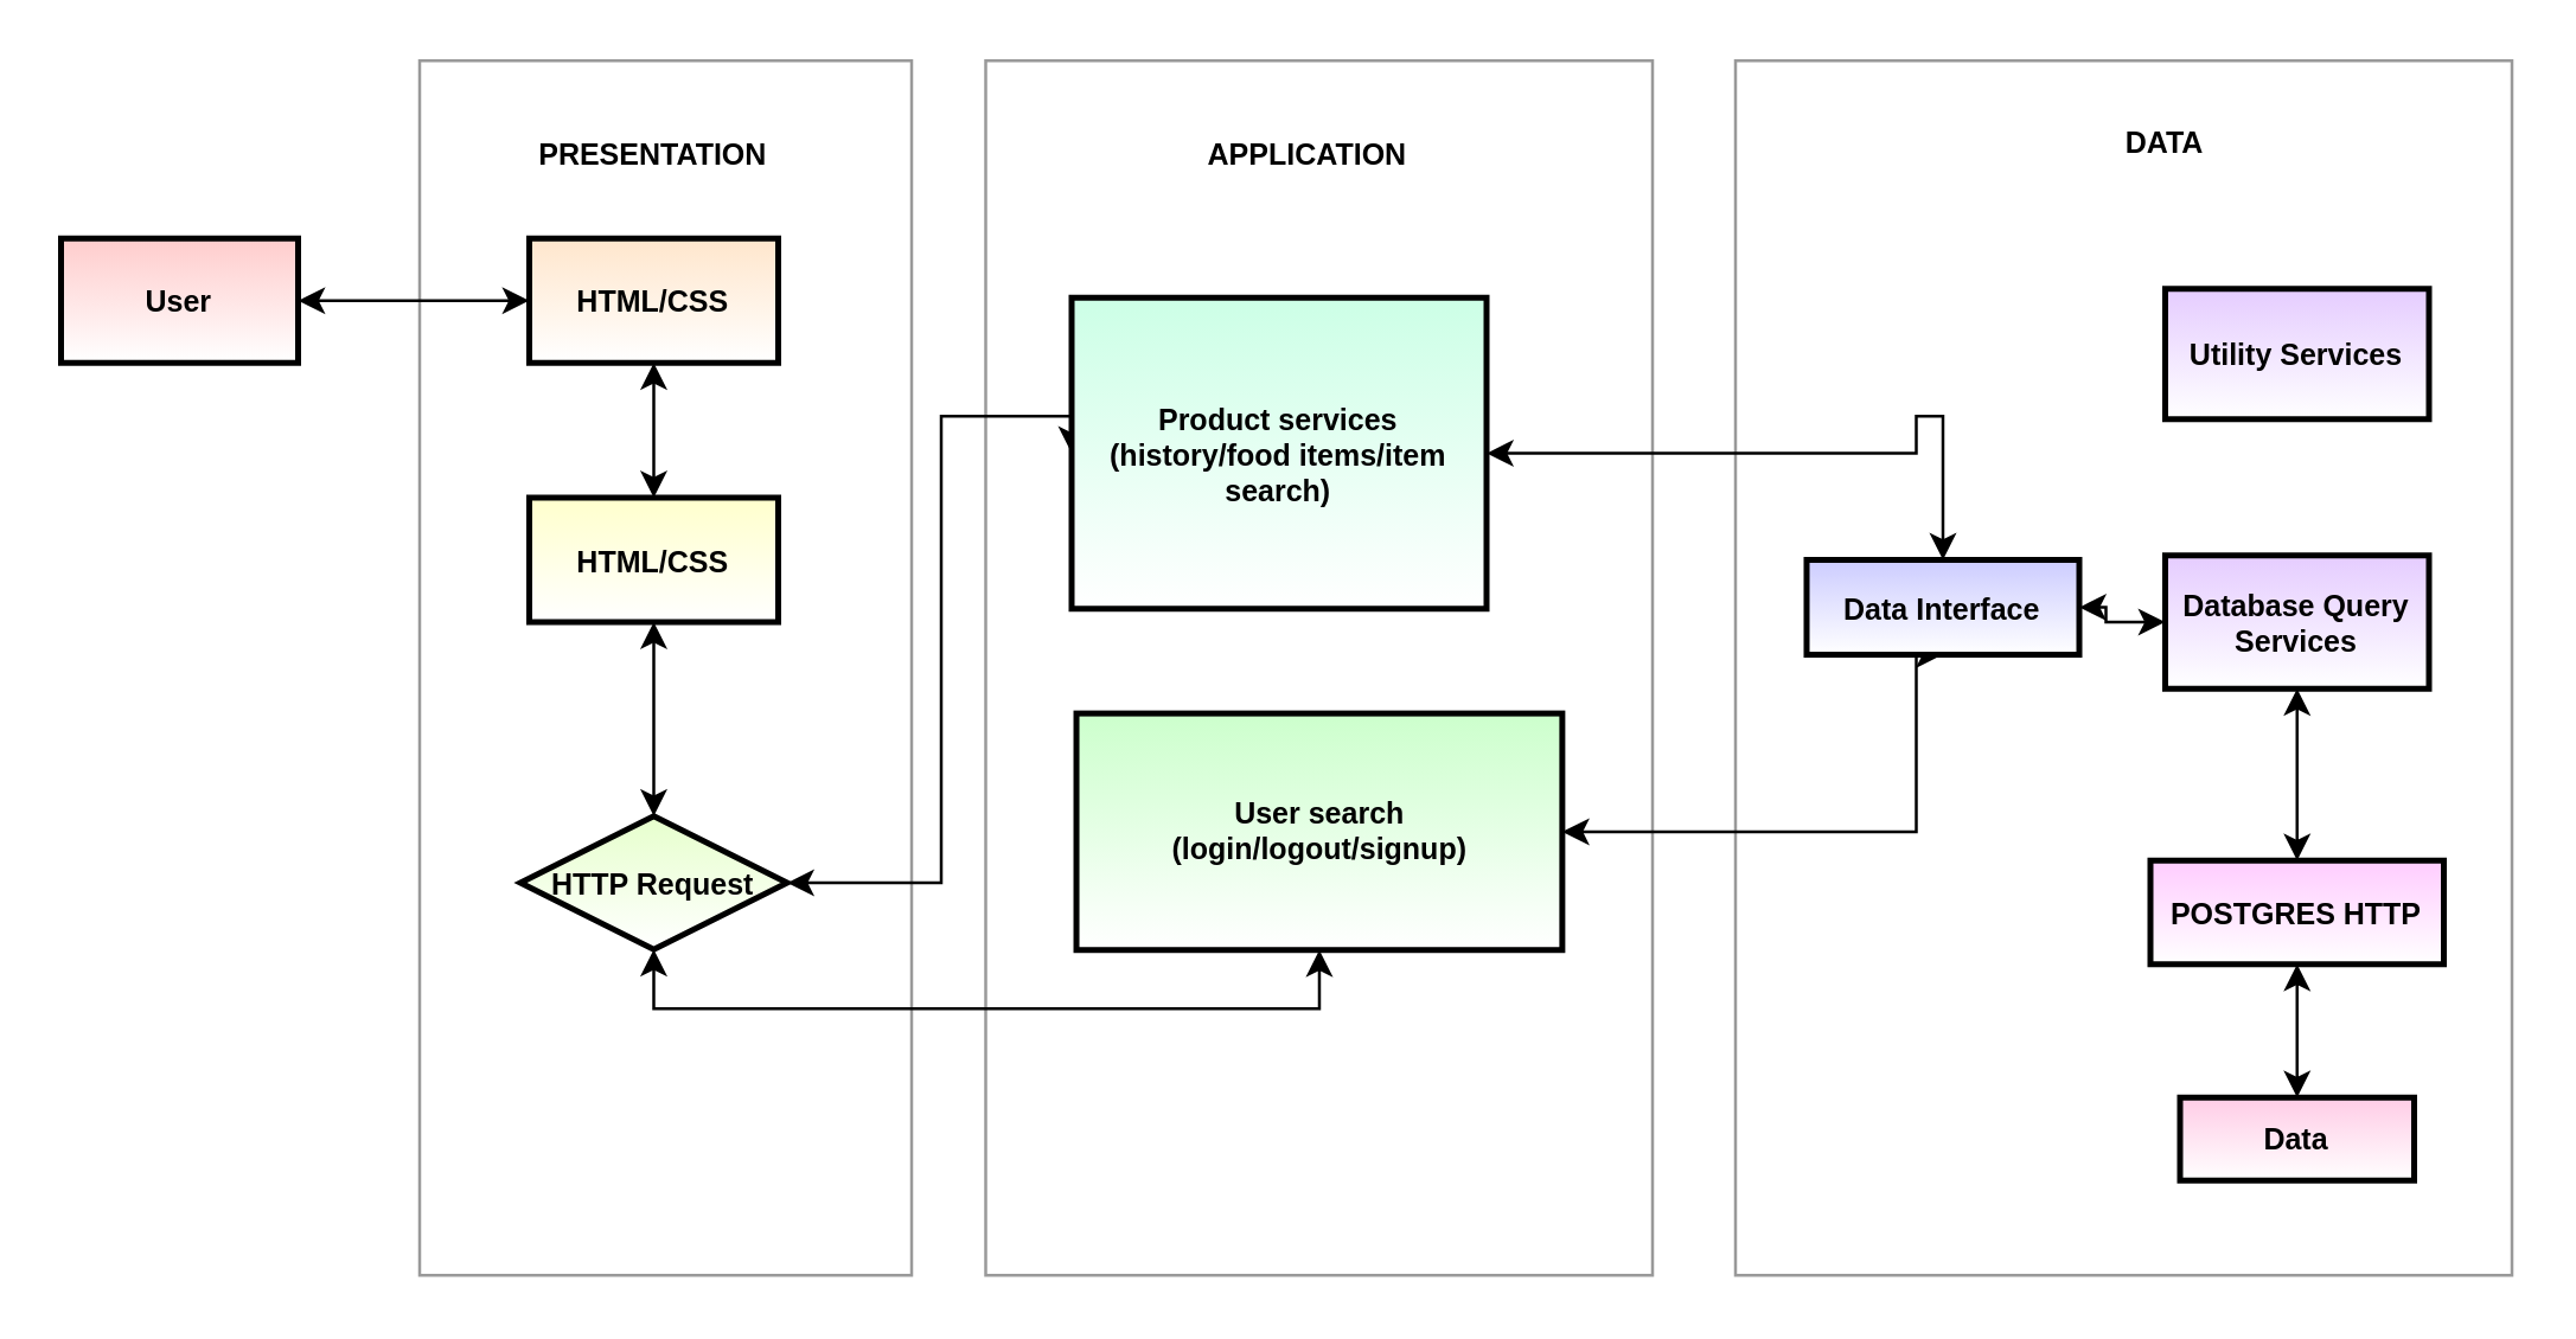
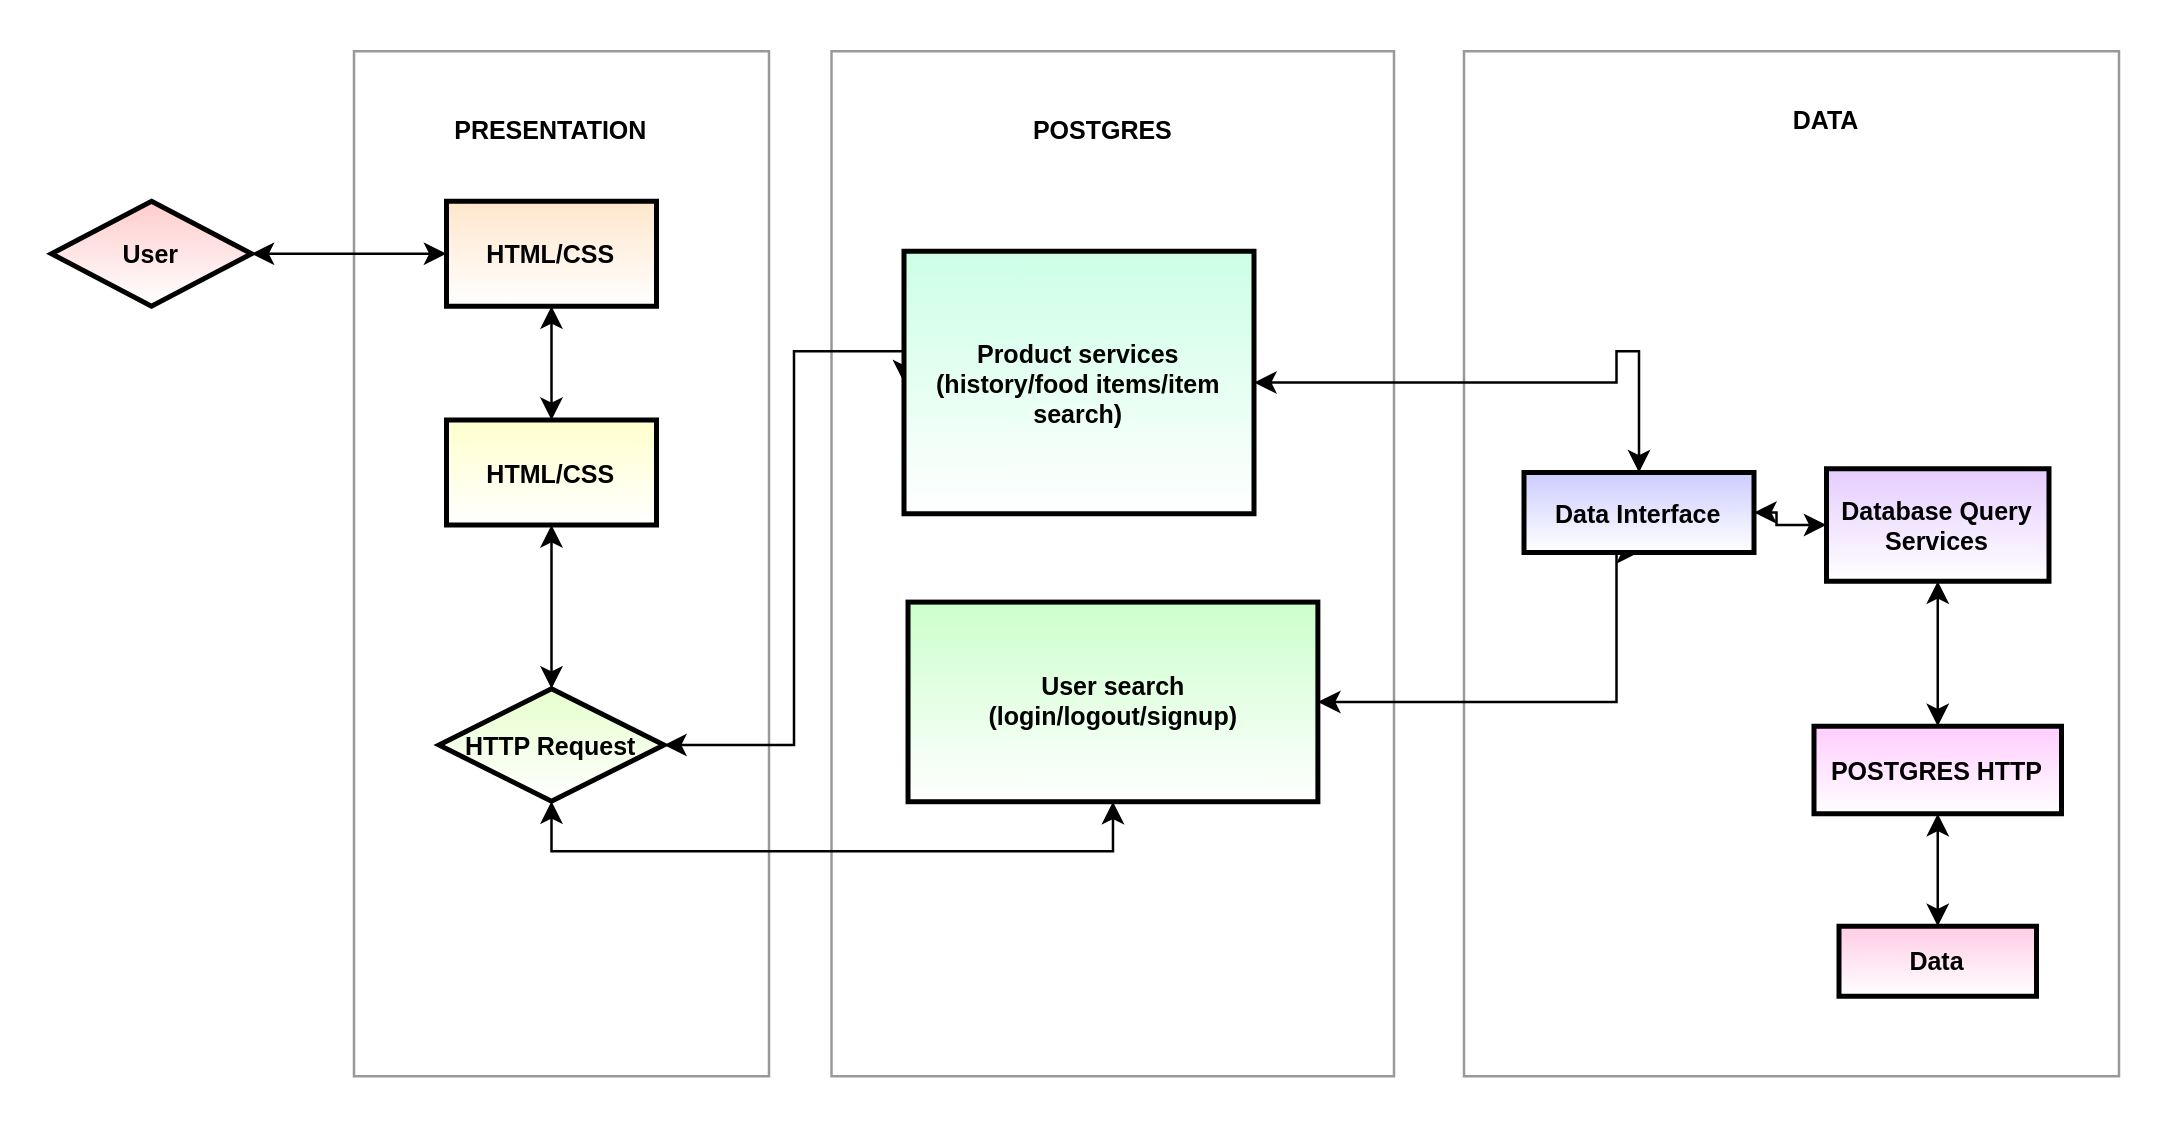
  <mxCell id="0" />
  <mxCell id="1" parent="0" />
  <mxCell id="2" value="" style="rounded=0;whiteSpace=wrap;html=1;strokeColor=#999999;fillColor=none;gradientColor=none;align=left;fontSize=10;fontStyle=1" vertex="1" parent="1"><mxGeometry x="585" y="20" width="262" height="410" as="geometry" /></mxCell>
  <mxCell id="3" value="" style="rounded=0;whiteSpace=wrap;html=1;strokeColor=#999999;fillColor=none;gradientColor=none;align=left;fontSize=10;fontStyle=1" vertex="1" parent="1"><mxGeometry x="332" y="20" width="225" height="410" as="geometry" /></mxCell>
  <mxCell id="4" value="" style="rounded=0;whiteSpace=wrap;html=1;strokeColor=#999999;fillColor=none;gradientColor=none;align=left;fontSize=10;fontStyle=1" vertex="1" parent="1"><mxGeometry x="141" y="20" width="166" height="410" as="geometry" /></mxCell>
- <mxCell id="5" value="User" style="strokeWidth=2;whiteSpace=wrap;html=1;align=center;fontSize=10;fillColor=#FFCCCC;gradientColor=#ffffff;comic=0;shadow=0;fontStyle=1" vertex="1" parent="1"><mxGeometry x="20" y="80" width="80" height="42" as="geometry" /></mxCell>
+ <mxCell id="5" value="User" style="rhombus;strokeWidth=2;whiteSpace=wrap;html=1;align=center;fontSize=10;fillColor=#FFCCCC;gradientColor=#ffffff;comic=0;shadow=0;fontStyle=1;" vertex="1" parent="1"><mxGeometry x="20" y="80" width="80" height="42" as="geometry" /></mxCell>
  <mxCell id="6" style="edgeStyle=orthogonalEdgeStyle;rounded=0;orthogonalLoop=1;jettySize=auto;html=1;entryX=0;entryY=0.5;entryDx=0;entryDy=0;strokeColor=#000000;startArrow=classic;startFill=1;fontSize=10;fontStyle=1" edge="1" parent="1" source="5" target="7"><mxGeometry relative="1" as="geometry" /></mxCell>
  <mxCell id="7" value="HTML/CSS" style="strokeWidth=2;whiteSpace=wrap;html=1;align=center;fontSize=10;fillColor=#FFE6CC;gradientColor=#ffffff;fontStyle=1" vertex="1" parent="1"><mxGeometry x="178" y="80" width="84" height="42" as="geometry" /></mxCell>
  <mxCell id="8" style="edgeStyle=orthogonalEdgeStyle;rounded=0;orthogonalLoop=1;jettySize=auto;html=1;exitX=0.5;exitY=1;exitDx=0;exitDy=0;startArrow=classic;startFill=1;strokeColor=#000000;fontSize=10;fontStyle=1;entryX=0.5;entryY=0;entryDx=0;entryDy=0;" edge="1" parent="1" source="7" target="13"><mxGeometry relative="1" as="geometry"><mxPoint x="218.6" y="173" as="targetPoint" /></mxGeometry></mxCell>
  <mxCell id="9" style="edgeStyle=orthogonalEdgeStyle;rounded=0;orthogonalLoop=1;jettySize=auto;html=1;exitX=0.5;exitY=1;exitDx=0;exitDy=0;entryX=0.5;entryY=0;entryDx=0;entryDy=0;startArrow=classic;startFill=1;strokeColor=#000000;fontSize=10;fontStyle=1" edge="1" parent="1" source="13" target="10"><mxGeometry relative="1" as="geometry"><mxPoint x="218.6" y="213.2" as="sourcePoint" /></mxGeometry></mxCell>
  <mxCell id="10" value="&lt;div style=&quot;font-size: 10px;&quot;&gt;HTTP Request&lt;/div&gt;" style="rhombus;strokeWidth=2;whiteSpace=wrap;html=1;align=center;fontSize=10;fillColor=#E6FFCC;gradientColor=#ffffff;fontStyle=1;" vertex="1" parent="1"><mxGeometry x="175" y="275" width="90" height="45" as="geometry" /></mxCell>
  <mxCell id="11" style="edgeStyle=orthogonalEdgeStyle;rounded=0;orthogonalLoop=1;jettySize=auto;html=1;exitX=0.5;exitY=1;exitDx=0;exitDy=0;entryX=0.5;entryY=1;entryDx=0;entryDy=0;startArrow=classic;startFill=1;strokeColor=#000000;fontSize=10;fontStyle=1" edge="1" parent="1" source="10" target="17"><mxGeometry relative="1" as="geometry" /></mxCell>
  <mxCell id="12" style="edgeStyle=orthogonalEdgeStyle;rounded=0;orthogonalLoop=1;jettySize=auto;html=1;startArrow=classic;startFill=1;strokeColor=#000000;exitX=0;exitY=0.5;exitDx=0;exitDy=0;entryX=1;entryY=0.5;entryDx=0;entryDy=0;fontSize=10;fontStyle=1" edge="1" parent="1" source="15" target="10"><mxGeometry relative="1" as="geometry"><Array as="points"><mxPoint x="317" y="140" /><mxPoint x="317" y="298" /></Array></mxGeometry></mxCell>
  <mxCell id="13" value="HTML/CSS" style="strokeWidth=2;whiteSpace=wrap;html=1;align=center;fontSize=10;fillColor=#FFFFCC;gradientColor=#ffffff;fontStyle=1" vertex="1" parent="1"><mxGeometry x="178" y="167.5" width="84" height="42" as="geometry" /></mxCell>
  <mxCell id="14" value="PRESENTATION" style="text;strokeColor=none;fillColor=none;spacingLeft=4;spacingRight=4;overflow=hidden;rotatable=0;points=[[0,0.5],[1,0.5]];portConstraint=eastwest;fontSize=10;shadow=0;comic=0;align=center;fontStyle=1" vertex="1" parent="1"><mxGeometry x="176.18" y="39.761" width="87.672" height="20.761" as="geometry" /></mxCell>
  <mxCell id="15" value="&lt;div style=&quot;font-size: 10px;&quot;&gt;Product services &lt;br style=&quot;font-size: 10px;&quot;&gt;&lt;/div&gt;&lt;div style=&quot;font-size: 10px;&quot;&gt;(history/food items/item search)&lt;/div&gt;" style="strokeWidth=2;whiteSpace=wrap;html=1;align=center;fontSize=10;fillColor=#CCFFE6;gradientColor=#ffffff;fontStyle=1" vertex="1" parent="1"><mxGeometry x="361" y="100" width="140" height="105" as="geometry" /></mxCell>
  <mxCell id="16" style="edgeStyle=orthogonalEdgeStyle;rounded=0;orthogonalLoop=1;jettySize=auto;html=1;entryX=1;entryY=0.5;entryDx=0;entryDy=0;startArrow=classic;startFill=1;strokeColor=#000000;fontSize=10;fontStyle=1;exitX=0.5;exitY=0;exitDx=0;exitDy=0;" edge="1" parent="1" source="27" target="15"><mxGeometry relative="1" as="geometry"><mxPoint x="471" y="100.032" as="targetPoint" /><Array as="points"><mxPoint x="646" y="140" /></Array><mxPoint x="733.581" y="80.032" as="sourcePoint" /></mxGeometry></mxCell>
  <mxCell id="17" value="&lt;div&gt;User search&lt;/div&gt;&lt;div&gt; (login/logout/signup)&lt;/div&gt;" style="strokeWidth=2;whiteSpace=wrap;html=1;align=center;fontSize=10;fillColor=#CCFFCC;gradientColor=#ffffff;fontStyle=1" vertex="1" parent="1"><mxGeometry x="362.612" y="240.345" width="163.94" height="79.851" as="geometry" /></mxCell>
- <mxCell id="18" value="APPLICATION" style="text;strokeColor=none;fillColor=none;spacingLeft=4;spacingRight=4;overflow=hidden;rotatable=0;points=[[0,0.5],[1,0.5]];portConstraint=eastwest;fontSize=10;shadow=0;comic=0;align=center;fontStyle=1" vertex="1" parent="1"><mxGeometry x="397" y="39.5" width="87.672" height="20.761" as="geometry" /></mxCell>
+ <mxCell id="18" value="POSTGRES" style="text;strokeColor=none;fillColor=none;spacingLeft=4;spacingRight=4;overflow=hidden;rotatable=0;points=[[0,0.5],[1,0.5]];portConstraint=eastwest;fontSize=10;shadow=0;comic=0;align=center;fontStyle=1" vertex="1" parent="1"><mxGeometry x="397" y="39.5" width="87.672" height="20.761" as="geometry" /></mxCell>
  <mxCell id="19" style="edgeStyle=orthogonalEdgeStyle;rounded=0;orthogonalLoop=1;jettySize=auto;html=1;exitX=1;exitY=0.5;exitDx=0;exitDy=0;entryX=0.5;entryY=1;entryDx=0;entryDy=0;startArrow=classic;startFill=1;strokeColor=#000000;fontSize=10;fontStyle=1" edge="1" parent="1" source="17" target="27"><mxGeometry relative="1" as="geometry"><mxPoint x="677" y="20" as="sourcePoint" /><mxPoint x="930.103" y="20" as="targetPoint" /><Array as="points"><mxPoint x="646" y="280" /></Array></mxGeometry></mxCell>
  <mxCell id="20" value="Data" style="strokeWidth=2;whiteSpace=wrap;html=1;align=center;fontSize=10;fillColor=#FFCCE6;gradientColor=#ffffff;fontStyle=1" vertex="1" parent="1"><mxGeometry x="735" y="370" width="79" height="28" as="geometry" /></mxCell>
  <mxCell id="21" style="edgeStyle=orthogonalEdgeStyle;rounded=0;orthogonalLoop=1;jettySize=auto;html=1;exitX=0.5;exitY=1;exitDx=0;exitDy=0;entryX=0.5;entryY=0;entryDx=0;entryDy=0;startArrow=classic;startFill=1;strokeColor=#000000;fontSize=10;fontStyle=1" edge="1" parent="1" source="22" target="20"><mxGeometry relative="1" as="geometry" /></mxCell>
  <mxCell id="22" value="POSTGRES HTTP" style="strokeWidth=2;whiteSpace=wrap;html=1;align=center;fontSize=10;fillColor=#FFCCFF;gradientColor=#ffffff;fontStyle=1" vertex="1" parent="1"><mxGeometry x="725" y="290" width="99" height="35" as="geometry" /></mxCell>
  <mxCell id="23" style="edgeStyle=orthogonalEdgeStyle;rounded=0;orthogonalLoop=1;jettySize=auto;html=1;exitX=0.5;exitY=1;exitDx=0;exitDy=0;entryX=0.5;entryY=0;entryDx=0;entryDy=0;startArrow=classic;startFill=1;strokeColor=#000000;fontSize=10;fontStyle=1" edge="1" parent="1" source="24" target="22"><mxGeometry relative="1" as="geometry" /></mxCell>
  <mxCell id="24" value="Database Query Services" style="strokeWidth=2;whiteSpace=wrap;html=1;align=center;fontSize=10;fillColor=#E5CCFF;gradientColor=#ffffff;fontStyle=1" vertex="1" parent="1"><mxGeometry x="730" y="187" width="89" height="45" as="geometry" /></mxCell>
- <mxCell id="25" value="Utility Services" style="strokeWidth=2;whiteSpace=wrap;html=1;align=center;fontSize=10;fillColor=#E5CCFF;gradientColor=#ffffff;fontStyle=1" vertex="1" parent="1"><mxGeometry x="730" y="97" width="89" height="44" as="geometry" /></mxCell>
  <mxCell id="26" value="DATA" style="text;strokeColor=none;fillColor=none;spacingLeft=4;spacingRight=4;overflow=hidden;rotatable=0;points=[[0,0.5],[1,0.5]];portConstraint=eastwest;fontSize=10;shadow=0;comic=0;align=center;fontStyle=1" vertex="1" parent="1"><mxGeometry x="708.729" y="35.558" width="42.767" height="20.761" as="geometry" /></mxCell>
  <mxCell id="27" value="Data Interface" style="strokeWidth=2;whiteSpace=wrap;html=1;align=center;fontSize=10;fillColor=#CCCCFF;gradientColor=#ffffff;strokeColor=#000000;fontStyle=1" vertex="1" parent="1"><mxGeometry x="609" y="188.5" width="92" height="32" as="geometry" /></mxCell>
  <mxCell id="28" style="edgeStyle=orthogonalEdgeStyle;rounded=0;orthogonalLoop=1;jettySize=auto;html=1;entryX=1;entryY=0.5;entryDx=0;entryDy=0;startArrow=classic;startFill=1;strokeColor=#000000;fontSize=10;fontStyle=1" edge="1" parent="1" source="24" target="27"><mxGeometry relative="1" as="geometry" /></mxCell>
